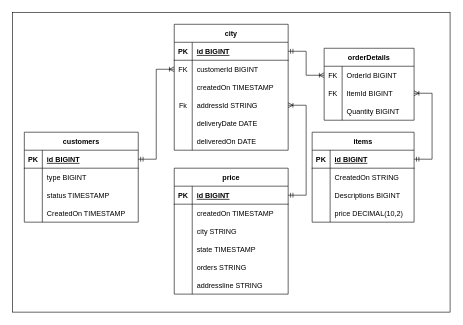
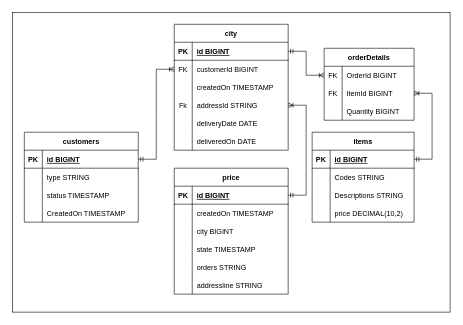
  <mxCell id="0" />
  <mxCell id="1" parent="0" />
  <mxCell id="2" value="" style="whiteSpace=wrap;html=1;" parent="1" vertex="1"><mxGeometry x="20" y="20" width="730" height="500" as="geometry" /></mxCell>
  <mxCell id="3" value="price" style="shape=table;startSize=30;container=1;collapsible=1;childLayout=tableLayout;fixedRows=1;rowLines=0;fontStyle=1;align=center;resizeLast=1;" parent="1" vertex="1"><mxGeometry x="290" y="280" width="190" height="210" as="geometry" /></mxCell>
  <mxCell id="4" value="" style="shape=tableRow;horizontal=0;startSize=0;swimlaneHead=0;swimlaneBody=0;fillColor=none;collapsible=0;dropTarget=0;points=[[0,0.5],[1,0.5]];portConstraint=eastwest;strokeColor=inherit;top=0;left=0;right=0;bottom=1;" parent="3" vertex="1"><mxGeometry y="30" width="190" height="30" as="geometry" /></mxCell>
  <mxCell id="5" value="PK" style="shape=partialRectangle;overflow=hidden;connectable=0;fillColor=none;strokeColor=inherit;top=0;left=0;bottom=0;right=0;fontStyle=1;" parent="4" vertex="1"><mxGeometry width="30" height="30" as="geometry"><mxRectangle width="30" height="30" as="alternateBounds" /></mxGeometry></mxCell>
  <mxCell id="6" value="id BIGINT " style="shape=partialRectangle;overflow=hidden;connectable=0;fillColor=none;align=left;strokeColor=inherit;top=0;left=0;bottom=0;right=0;spacingLeft=6;fontStyle=5;" parent="4" vertex="1"><mxGeometry x="30" width="160" height="30" as="geometry"><mxRectangle width="160" height="30" as="alternateBounds" /></mxGeometry></mxCell>
  <mxCell id="7" value="" style="shape=tableRow;horizontal=0;startSize=0;swimlaneHead=0;swimlaneBody=0;fillColor=none;collapsible=0;dropTarget=0;points=[[0,0.5],[1,0.5]];portConstraint=eastwest;strokeColor=inherit;top=0;left=0;right=0;bottom=0;" parent="3" vertex="1"><mxGeometry y="60" width="190" height="30" as="geometry" /></mxCell>
  <mxCell id="8" value="" style="shape=partialRectangle;overflow=hidden;connectable=0;fillColor=none;strokeColor=inherit;top=0;left=0;bottom=0;right=0;" parent="7" vertex="1"><mxGeometry width="30" height="30" as="geometry"><mxRectangle width="30" height="30" as="alternateBounds" /></mxGeometry></mxCell>
  <mxCell id="9" value="createdOn TIMESTAMP" style="shape=partialRectangle;overflow=hidden;connectable=0;fillColor=none;align=left;strokeColor=inherit;top=0;left=0;bottom=0;right=0;spacingLeft=6;" parent="7" vertex="1"><mxGeometry x="30" width="160" height="30" as="geometry"><mxRectangle width="160" height="30" as="alternateBounds" /></mxGeometry></mxCell>
  <mxCell id="10" value="" style="shape=tableRow;horizontal=0;startSize=0;swimlaneHead=0;swimlaneBody=0;fillColor=none;collapsible=0;dropTarget=0;points=[[0,0.5],[1,0.5]];portConstraint=eastwest;strokeColor=inherit;top=0;left=0;right=0;bottom=0;" parent="3" vertex="1"><mxGeometry y="90" width="190" height="30" as="geometry" /></mxCell>
  <mxCell id="11" value="" style="shape=partialRectangle;overflow=hidden;connectable=0;fillColor=none;strokeColor=inherit;top=0;left=0;bottom=0;right=0;" parent="10" vertex="1"><mxGeometry width="30" height="30" as="geometry"><mxRectangle width="30" height="30" as="alternateBounds" /></mxGeometry></mxCell>
- <mxCell id="12" value="city STRING" style="shape=partialRectangle;overflow=hidden;connectable=0;fillColor=none;align=left;strokeColor=inherit;top=0;left=0;bottom=0;right=0;spacingLeft=6;" parent="10" vertex="1"><mxGeometry x="30" width="160" height="30" as="geometry"><mxRectangle width="160" height="30" as="alternateBounds" /></mxGeometry></mxCell>
+ <mxCell id="12" value="city BIGINT" style="shape=partialRectangle;overflow=hidden;connectable=0;fillColor=none;align=left;strokeColor=inherit;top=0;left=0;bottom=0;right=0;spacingLeft=6;" parent="10" vertex="1"><mxGeometry x="30" width="160" height="30" as="geometry"><mxRectangle width="160" height="30" as="alternateBounds" /></mxGeometry></mxCell>
  <mxCell id="13" value="" style="shape=tableRow;horizontal=0;startSize=0;swimlaneHead=0;swimlaneBody=0;fillColor=none;collapsible=0;dropTarget=0;points=[[0,0.5],[1,0.5]];portConstraint=eastwest;strokeColor=inherit;top=0;left=0;right=0;bottom=0;" parent="3" vertex="1"><mxGeometry y="120" width="190" height="30" as="geometry" /></mxCell>
  <mxCell id="14" value="" style="shape=partialRectangle;overflow=hidden;connectable=0;fillColor=none;strokeColor=inherit;top=0;left=0;bottom=0;right=0;" parent="13" vertex="1"><mxGeometry width="30" height="30" as="geometry"><mxRectangle width="30" height="30" as="alternateBounds" /></mxGeometry></mxCell>
  <mxCell id="15" value="state TIMESTAMP" style="shape=partialRectangle;overflow=hidden;connectable=0;fillColor=none;align=left;strokeColor=inherit;top=0;left=0;bottom=0;right=0;spacingLeft=6;" parent="13" vertex="1"><mxGeometry x="30" width="160" height="30" as="geometry"><mxRectangle width="160" height="30" as="alternateBounds" /></mxGeometry></mxCell>
  <mxCell id="16" value="" style="shape=tableRow;horizontal=0;startSize=0;swimlaneHead=0;swimlaneBody=0;fillColor=none;collapsible=0;dropTarget=0;points=[[0,0.5],[1,0.5]];portConstraint=eastwest;strokeColor=inherit;top=0;left=0;right=0;bottom=0;" parent="3" vertex="1"><mxGeometry y="150" width="190" height="30" as="geometry" /></mxCell>
  <mxCell id="17" value="" style="shape=partialRectangle;overflow=hidden;connectable=0;fillColor=none;strokeColor=inherit;top=0;left=0;bottom=0;right=0;" parent="16" vertex="1"><mxGeometry width="30" height="30" as="geometry"><mxRectangle width="30" height="30" as="alternateBounds" /></mxGeometry></mxCell>
  <mxCell id="18" value="orders STRING" style="shape=partialRectangle;overflow=hidden;connectable=0;fillColor=none;align=left;strokeColor=inherit;top=0;left=0;bottom=0;right=0;spacingLeft=6;" parent="16" vertex="1"><mxGeometry x="30" width="160" height="30" as="geometry"><mxRectangle width="160" height="30" as="alternateBounds" /></mxGeometry></mxCell>
  <mxCell id="19" value="" style="shape=tableRow;horizontal=0;startSize=0;swimlaneHead=0;swimlaneBody=0;fillColor=none;collapsible=0;dropTarget=0;points=[[0,0.5],[1,0.5]];portConstraint=eastwest;strokeColor=inherit;top=0;left=0;right=0;bottom=0;" parent="3" vertex="1"><mxGeometry y="180" width="190" height="30" as="geometry" /></mxCell>
  <mxCell id="20" value="" style="shape=partialRectangle;overflow=hidden;connectable=0;fillColor=none;strokeColor=inherit;top=0;left=0;bottom=0;right=0;" parent="19" vertex="1"><mxGeometry width="30" height="30" as="geometry"><mxRectangle width="30" height="30" as="alternateBounds" /></mxGeometry></mxCell>
  <mxCell id="21" value="addressline STRING" style="shape=partialRectangle;overflow=hidden;connectable=0;fillColor=none;align=left;strokeColor=inherit;top=0;left=0;bottom=0;right=0;spacingLeft=6;" parent="19" vertex="1"><mxGeometry x="30" width="160" height="30" as="geometry"><mxRectangle width="160" height="30" as="alternateBounds" /></mxGeometry></mxCell>
  <mxCell id="22" value="customers" style="shape=table;startSize=30;container=1;collapsible=1;childLayout=tableLayout;fixedRows=1;rowLines=0;fontStyle=1;align=center;resizeLast=1;" parent="1" vertex="1"><mxGeometry x="40" y="220" width="190" height="150" as="geometry" /></mxCell>
  <mxCell id="23" value="" style="shape=tableRow;horizontal=0;startSize=0;swimlaneHead=0;swimlaneBody=0;fillColor=none;collapsible=0;dropTarget=0;points=[[0,0.5],[1,0.5]];portConstraint=eastwest;strokeColor=inherit;top=0;left=0;right=0;bottom=1;" parent="22" vertex="1"><mxGeometry y="30" width="190" height="30" as="geometry" /></mxCell>
  <mxCell id="24" value="PK" style="shape=partialRectangle;overflow=hidden;connectable=0;fillColor=none;strokeColor=inherit;top=0;left=0;bottom=0;right=0;fontStyle=1;" parent="23" vertex="1"><mxGeometry width="30" height="30" as="geometry"><mxRectangle width="30" height="30" as="alternateBounds" /></mxGeometry></mxCell>
  <mxCell id="25" value="id BIGINT " style="shape=partialRectangle;overflow=hidden;connectable=0;fillColor=none;align=left;strokeColor=inherit;top=0;left=0;bottom=0;right=0;spacingLeft=6;fontStyle=5;" parent="23" vertex="1"><mxGeometry x="30" width="160" height="30" as="geometry"><mxRectangle width="160" height="30" as="alternateBounds" /></mxGeometry></mxCell>
  <mxCell id="26" value="" style="shape=tableRow;horizontal=0;startSize=0;swimlaneHead=0;swimlaneBody=0;fillColor=none;collapsible=0;dropTarget=0;points=[[0,0.5],[1,0.5]];portConstraint=eastwest;strokeColor=inherit;top=0;left=0;right=0;bottom=0;" parent="22" vertex="1"><mxGeometry y="60" width="190" height="30" as="geometry" /></mxCell>
  <mxCell id="27" value="" style="shape=partialRectangle;overflow=hidden;connectable=0;fillColor=none;strokeColor=inherit;top=0;left=0;bottom=0;right=0;" parent="26" vertex="1"><mxGeometry width="30" height="30" as="geometry"><mxRectangle width="30" height="30" as="alternateBounds" /></mxGeometry></mxCell>
- <mxCell id="28" value="type BIGINT" style="shape=partialRectangle;overflow=hidden;connectable=0;fillColor=none;align=left;strokeColor=inherit;top=0;left=0;bottom=0;right=0;spacingLeft=6;" parent="26" vertex="1"><mxGeometry x="30" width="160" height="30" as="geometry"><mxRectangle width="160" height="30" as="alternateBounds" /></mxGeometry></mxCell>
+ <mxCell id="28" value="type STRING" style="shape=partialRectangle;overflow=hidden;connectable=0;fillColor=none;align=left;strokeColor=inherit;top=0;left=0;bottom=0;right=0;spacingLeft=6;" parent="26" vertex="1"><mxGeometry x="30" width="160" height="30" as="geometry"><mxRectangle width="160" height="30" as="alternateBounds" /></mxGeometry></mxCell>
  <mxCell id="29" value="" style="shape=tableRow;horizontal=0;startSize=0;swimlaneHead=0;swimlaneBody=0;fillColor=none;collapsible=0;dropTarget=0;points=[[0,0.5],[1,0.5]];portConstraint=eastwest;strokeColor=inherit;top=0;left=0;right=0;bottom=0;" parent="22" vertex="1"><mxGeometry y="90" width="190" height="30" as="geometry" /></mxCell>
  <mxCell id="30" value="" style="shape=partialRectangle;overflow=hidden;connectable=0;fillColor=none;strokeColor=inherit;top=0;left=0;bottom=0;right=0;" parent="29" vertex="1"><mxGeometry width="30" height="30" as="geometry"><mxRectangle width="30" height="30" as="alternateBounds" /></mxGeometry></mxCell>
  <mxCell id="31" value="status TIMESTAMP" style="shape=partialRectangle;overflow=hidden;connectable=0;fillColor=none;align=left;strokeColor=inherit;top=0;left=0;bottom=0;right=0;spacingLeft=6;" parent="29" vertex="1"><mxGeometry x="30" width="160" height="30" as="geometry"><mxRectangle width="160" height="30" as="alternateBounds" /></mxGeometry></mxCell>
  <mxCell id="32" value="" style="shape=tableRow;horizontal=0;startSize=0;swimlaneHead=0;swimlaneBody=0;fillColor=none;collapsible=0;dropTarget=0;points=[[0,0.5],[1,0.5]];portConstraint=eastwest;strokeColor=inherit;top=0;left=0;right=0;bottom=0;" parent="22" vertex="1"><mxGeometry y="120" width="190" height="30" as="geometry" /></mxCell>
  <mxCell id="33" value="" style="shape=partialRectangle;overflow=hidden;connectable=0;fillColor=none;strokeColor=inherit;top=0;left=0;bottom=0;right=0;" parent="32" vertex="1"><mxGeometry width="30" height="30" as="geometry"><mxRectangle width="30" height="30" as="alternateBounds" /></mxGeometry></mxCell>
  <mxCell id="34" value="CreatedOn TIMESTAMP" style="shape=partialRectangle;overflow=hidden;connectable=0;fillColor=none;align=left;strokeColor=inherit;top=0;left=0;bottom=0;right=0;spacingLeft=6;" parent="32" vertex="1"><mxGeometry x="30" width="160" height="30" as="geometry"><mxRectangle width="160" height="30" as="alternateBounds" /></mxGeometry></mxCell>
  <mxCell id="35" value="items" style="shape=table;startSize=30;container=1;collapsible=1;childLayout=tableLayout;fixedRows=1;rowLines=0;fontStyle=1;align=center;resizeLast=1;" parent="1" vertex="1"><mxGeometry x="520" y="220" width="170" height="150" as="geometry" /></mxCell>
  <mxCell id="36" value="" style="shape=tableRow;horizontal=0;startSize=0;swimlaneHead=0;swimlaneBody=0;fillColor=none;collapsible=0;dropTarget=0;points=[[0,0.5],[1,0.5]];portConstraint=eastwest;strokeColor=inherit;top=0;left=0;right=0;bottom=1;" parent="35" vertex="1"><mxGeometry y="30" width="170" height="30" as="geometry" /></mxCell>
  <mxCell id="37" value="PK" style="shape=partialRectangle;overflow=hidden;connectable=0;fillColor=none;strokeColor=inherit;top=0;left=0;bottom=0;right=0;fontStyle=1;" parent="36" vertex="1"><mxGeometry width="30" height="30" as="geometry"><mxRectangle width="30" height="30" as="alternateBounds" /></mxGeometry></mxCell>
  <mxCell id="38" value="id BIGINT " style="shape=partialRectangle;overflow=hidden;connectable=0;fillColor=none;align=left;strokeColor=inherit;top=0;left=0;bottom=0;right=0;spacingLeft=6;fontStyle=5;" parent="36" vertex="1"><mxGeometry x="30" width="140" height="30" as="geometry"><mxRectangle width="140" height="30" as="alternateBounds" /></mxGeometry></mxCell>
  <mxCell id="39" value="" style="shape=tableRow;horizontal=0;startSize=0;swimlaneHead=0;swimlaneBody=0;fillColor=none;collapsible=0;dropTarget=0;points=[[0,0.5],[1,0.5]];portConstraint=eastwest;strokeColor=inherit;top=0;left=0;right=0;bottom=0;" parent="35" vertex="1"><mxGeometry y="60" width="170" height="30" as="geometry" /></mxCell>
  <mxCell id="40" value="" style="shape=partialRectangle;overflow=hidden;connectable=0;fillColor=none;strokeColor=inherit;top=0;left=0;bottom=0;right=0;" parent="39" vertex="1"><mxGeometry width="30" height="30" as="geometry"><mxRectangle width="30" height="30" as="alternateBounds" /></mxGeometry></mxCell>
- <mxCell id="41" value="CreatedOn STRING" style="shape=partialRectangle;overflow=hidden;connectable=0;fillColor=none;align=left;strokeColor=inherit;top=0;left=0;bottom=0;right=0;spacingLeft=6;" parent="39" vertex="1"><mxGeometry x="30" width="140" height="30" as="geometry"><mxRectangle width="140" height="30" as="alternateBounds" /></mxGeometry></mxCell>
+ <mxCell id="41" value="Codes STRING" style="shape=partialRectangle;overflow=hidden;connectable=0;fillColor=none;align=left;strokeColor=inherit;top=0;left=0;bottom=0;right=0;spacingLeft=6;" parent="39" vertex="1"><mxGeometry x="30" width="140" height="30" as="geometry"><mxRectangle width="140" height="30" as="alternateBounds" /></mxGeometry></mxCell>
  <mxCell id="42" value="" style="shape=tableRow;horizontal=0;startSize=0;swimlaneHead=0;swimlaneBody=0;fillColor=none;collapsible=0;dropTarget=0;points=[[0,0.5],[1,0.5]];portConstraint=eastwest;strokeColor=inherit;top=0;left=0;right=0;bottom=0;" parent="35" vertex="1"><mxGeometry y="90" width="170" height="30" as="geometry" /></mxCell>
  <mxCell id="43" value="" style="shape=partialRectangle;overflow=hidden;connectable=0;fillColor=none;strokeColor=inherit;top=0;left=0;bottom=0;right=0;" parent="42" vertex="1"><mxGeometry width="30" height="30" as="geometry"><mxRectangle width="30" height="30" as="alternateBounds" /></mxGeometry></mxCell>
- <mxCell id="44" value="Descriptions BIGINT" style="shape=partialRectangle;overflow=hidden;connectable=0;fillColor=none;align=left;strokeColor=inherit;top=0;left=0;bottom=0;right=0;spacingLeft=6;" parent="42" vertex="1"><mxGeometry x="30" width="140" height="30" as="geometry"><mxRectangle width="140" height="30" as="alternateBounds" /></mxGeometry></mxCell>
+ <mxCell id="44" value="Descriptions STRING" style="shape=partialRectangle;overflow=hidden;connectable=0;fillColor=none;align=left;strokeColor=inherit;top=0;left=0;bottom=0;right=0;spacingLeft=6;" parent="42" vertex="1"><mxGeometry x="30" width="140" height="30" as="geometry"><mxRectangle width="140" height="30" as="alternateBounds" /></mxGeometry></mxCell>
  <mxCell id="45" value="" style="shape=tableRow;horizontal=0;startSize=0;swimlaneHead=0;swimlaneBody=0;fillColor=none;collapsible=0;dropTarget=0;points=[[0,0.5],[1,0.5]];portConstraint=eastwest;strokeColor=inherit;top=0;left=0;right=0;bottom=0;" parent="35" vertex="1"><mxGeometry y="120" width="170" height="30" as="geometry" /></mxCell>
  <mxCell id="46" value="" style="shape=partialRectangle;overflow=hidden;connectable=0;fillColor=none;strokeColor=inherit;top=0;left=0;bottom=0;right=0;" parent="45" vertex="1"><mxGeometry width="30" height="30" as="geometry"><mxRectangle width="30" height="30" as="alternateBounds" /></mxGeometry></mxCell>
  <mxCell id="47" value="price DECIMAL(10,2)" style="shape=partialRectangle;overflow=hidden;connectable=0;fillColor=none;align=left;strokeColor=inherit;top=0;left=0;bottom=0;right=0;spacingLeft=6;" parent="45" vertex="1"><mxGeometry x="30" width="140" height="30" as="geometry"><mxRectangle width="140" height="30" as="alternateBounds" /></mxGeometry></mxCell>
  <mxCell id="48" value="city" style="shape=table;startSize=30;container=1;collapsible=1;childLayout=tableLayout;fixedRows=1;rowLines=0;fontStyle=1;align=center;resizeLast=1;" parent="1" vertex="1"><mxGeometry x="290" y="40" width="190" height="210" as="geometry" /></mxCell>
  <mxCell id="49" value="" style="shape=tableRow;horizontal=0;startSize=0;swimlaneHead=0;swimlaneBody=0;fillColor=none;collapsible=0;dropTarget=0;points=[[0,0.5],[1,0.5]];portConstraint=eastwest;strokeColor=inherit;top=0;left=0;right=0;bottom=1;" parent="48" vertex="1"><mxGeometry y="30" width="190" height="30" as="geometry" /></mxCell>
  <mxCell id="50" value="PK" style="shape=partialRectangle;overflow=hidden;connectable=0;fillColor=none;strokeColor=inherit;top=0;left=0;bottom=0;right=0;fontStyle=1;" parent="49" vertex="1"><mxGeometry width="30" height="30" as="geometry"><mxRectangle width="30" height="30" as="alternateBounds" /></mxGeometry></mxCell>
  <mxCell id="51" value="id BIGINT " style="shape=partialRectangle;overflow=hidden;connectable=0;fillColor=none;align=left;strokeColor=inherit;top=0;left=0;bottom=0;right=0;spacingLeft=6;fontStyle=5;" parent="49" vertex="1"><mxGeometry x="30" width="160" height="30" as="geometry"><mxRectangle width="160" height="30" as="alternateBounds" /></mxGeometry></mxCell>
  <mxCell id="52" value="" style="shape=tableRow;horizontal=0;startSize=0;swimlaneHead=0;swimlaneBody=0;fillColor=none;collapsible=0;dropTarget=0;points=[[0,0.5],[1,0.5]];portConstraint=eastwest;strokeColor=inherit;top=0;left=0;right=0;bottom=0;" parent="48" vertex="1"><mxGeometry y="60" width="190" height="30" as="geometry" /></mxCell>
  <mxCell id="53" value="FK" style="shape=partialRectangle;overflow=hidden;connectable=0;fillColor=none;strokeColor=inherit;top=0;left=0;bottom=0;right=0;" parent="52" vertex="1"><mxGeometry width="30" height="30" as="geometry"><mxRectangle width="30" height="30" as="alternateBounds" /></mxGeometry></mxCell>
  <mxCell id="54" value="customerId BIGINT" style="shape=partialRectangle;overflow=hidden;connectable=0;fillColor=none;align=left;strokeColor=inherit;top=0;left=0;bottom=0;right=0;spacingLeft=6;" parent="52" vertex="1"><mxGeometry x="30" width="160" height="30" as="geometry"><mxRectangle width="160" height="30" as="alternateBounds" /></mxGeometry></mxCell>
  <mxCell id="55" value="" style="shape=tableRow;horizontal=0;startSize=0;swimlaneHead=0;swimlaneBody=0;fillColor=none;collapsible=0;dropTarget=0;points=[[0,0.5],[1,0.5]];portConstraint=eastwest;strokeColor=inherit;top=0;left=0;right=0;bottom=0;" parent="48" vertex="1"><mxGeometry y="90" width="190" height="30" as="geometry" /></mxCell>
  <mxCell id="56" value="" style="shape=partialRectangle;overflow=hidden;connectable=0;fillColor=none;strokeColor=inherit;top=0;left=0;bottom=0;right=0;" parent="55" vertex="1"><mxGeometry width="30" height="30" as="geometry"><mxRectangle width="30" height="30" as="alternateBounds" /></mxGeometry></mxCell>
  <mxCell id="57" value="createdOn TIMESTAMP" style="shape=partialRectangle;overflow=hidden;connectable=0;fillColor=none;align=left;strokeColor=inherit;top=0;left=0;bottom=0;right=0;spacingLeft=6;" parent="55" vertex="1"><mxGeometry x="30" width="160" height="30" as="geometry"><mxRectangle width="160" height="30" as="alternateBounds" /></mxGeometry></mxCell>
  <mxCell id="58" value="" style="shape=tableRow;horizontal=0;startSize=0;swimlaneHead=0;swimlaneBody=0;fillColor=none;collapsible=0;dropTarget=0;points=[[0,0.5],[1,0.5]];portConstraint=eastwest;strokeColor=inherit;top=0;left=0;right=0;bottom=0;" parent="48" vertex="1"><mxGeometry y="120" width="190" height="30" as="geometry" /></mxCell>
  <mxCell id="59" value="Fk" style="shape=partialRectangle;overflow=hidden;connectable=0;fillColor=none;strokeColor=inherit;top=0;left=0;bottom=0;right=0;" parent="58" vertex="1"><mxGeometry width="30" height="30" as="geometry"><mxRectangle width="30" height="30" as="alternateBounds" /></mxGeometry></mxCell>
  <mxCell id="60" value="addressId STRING" style="shape=partialRectangle;overflow=hidden;connectable=0;fillColor=none;align=left;strokeColor=inherit;top=0;left=0;bottom=0;right=0;spacingLeft=6;" parent="58" vertex="1"><mxGeometry x="30" width="160" height="30" as="geometry"><mxRectangle width="160" height="30" as="alternateBounds" /></mxGeometry></mxCell>
  <mxCell id="61" value="" style="shape=tableRow;horizontal=0;startSize=0;swimlaneHead=0;swimlaneBody=0;fillColor=none;collapsible=0;dropTarget=0;points=[[0,0.5],[1,0.5]];portConstraint=eastwest;strokeColor=inherit;top=0;left=0;right=0;bottom=0;" parent="48" vertex="1"><mxGeometry y="150" width="190" height="30" as="geometry" /></mxCell>
  <mxCell id="62" value="" style="shape=partialRectangle;overflow=hidden;connectable=0;fillColor=none;strokeColor=inherit;top=0;left=0;bottom=0;right=0;" parent="61" vertex="1"><mxGeometry width="30" height="30" as="geometry"><mxRectangle width="30" height="30" as="alternateBounds" /></mxGeometry></mxCell>
  <mxCell id="63" value="deliveryDate DATE" style="shape=partialRectangle;overflow=hidden;connectable=0;fillColor=none;align=left;strokeColor=inherit;top=0;left=0;bottom=0;right=0;spacingLeft=6;" parent="61" vertex="1"><mxGeometry x="30" width="160" height="30" as="geometry"><mxRectangle width="160" height="30" as="alternateBounds" /></mxGeometry></mxCell>
  <mxCell id="64" value="" style="shape=tableRow;horizontal=0;startSize=0;swimlaneHead=0;swimlaneBody=0;fillColor=none;collapsible=0;dropTarget=0;points=[[0,0.5],[1,0.5]];portConstraint=eastwest;strokeColor=inherit;top=0;left=0;right=0;bottom=0;" parent="48" vertex="1"><mxGeometry y="180" width="190" height="30" as="geometry" /></mxCell>
  <mxCell id="65" value="" style="shape=partialRectangle;overflow=hidden;connectable=0;fillColor=none;strokeColor=inherit;top=0;left=0;bottom=0;right=0;" parent="64" vertex="1"><mxGeometry width="30" height="30" as="geometry"><mxRectangle width="30" height="30" as="alternateBounds" /></mxGeometry></mxCell>
  <mxCell id="66" value="deliveredOn DATE" style="shape=partialRectangle;overflow=hidden;connectable=0;fillColor=none;align=left;strokeColor=inherit;top=0;left=0;bottom=0;right=0;spacingLeft=6;" parent="64" vertex="1"><mxGeometry x="30" width="160" height="30" as="geometry"><mxRectangle width="160" height="30" as="alternateBounds" /></mxGeometry></mxCell>
  <mxCell id="67" value="orderDetails" style="shape=table;startSize=30;container=1;collapsible=1;childLayout=tableLayout;fixedRows=1;rowLines=0;fontStyle=1;align=center;resizeLast=1;" parent="1" vertex="1"><mxGeometry x="540" y="80" width="150" height="120" as="geometry" /></mxCell>
  <mxCell id="68" value="" style="shape=tableRow;horizontal=0;startSize=0;swimlaneHead=0;swimlaneBody=0;fillColor=none;collapsible=0;dropTarget=0;points=[[0,0.5],[1,0.5]];portConstraint=eastwest;strokeColor=inherit;top=0;left=0;right=0;bottom=0;" parent="67" vertex="1"><mxGeometry y="30" width="150" height="30" as="geometry" /></mxCell>
  <mxCell id="69" value="FK" style="shape=partialRectangle;overflow=hidden;connectable=0;fillColor=none;strokeColor=inherit;top=0;left=0;bottom=0;right=0;" parent="68" vertex="1"><mxGeometry width="30" height="30" as="geometry"><mxRectangle width="30" height="30" as="alternateBounds" /></mxGeometry></mxCell>
  <mxCell id="70" value="OrderId BIGINT" style="shape=partialRectangle;overflow=hidden;connectable=0;fillColor=none;align=left;strokeColor=inherit;top=0;left=0;bottom=0;right=0;spacingLeft=6;" parent="68" vertex="1"><mxGeometry x="30" width="120" height="30" as="geometry"><mxRectangle width="120" height="30" as="alternateBounds" /></mxGeometry></mxCell>
  <mxCell id="71" value="" style="shape=tableRow;horizontal=0;startSize=0;swimlaneHead=0;swimlaneBody=0;fillColor=none;collapsible=0;dropTarget=0;points=[[0,0.5],[1,0.5]];portConstraint=eastwest;strokeColor=inherit;top=0;left=0;right=0;bottom=0;" parent="67" vertex="1"><mxGeometry y="60" width="150" height="30" as="geometry" /></mxCell>
  <mxCell id="72" value="FK" style="shape=partialRectangle;overflow=hidden;connectable=0;fillColor=none;strokeColor=inherit;top=0;left=0;bottom=0;right=0;" parent="71" vertex="1"><mxGeometry width="30" height="30" as="geometry"><mxRectangle width="30" height="30" as="alternateBounds" /></mxGeometry></mxCell>
  <mxCell id="73" value="ItemId BIGINT" style="shape=partialRectangle;overflow=hidden;connectable=0;fillColor=none;align=left;strokeColor=inherit;top=0;left=0;bottom=0;right=0;spacingLeft=6;" parent="71" vertex="1"><mxGeometry x="30" width="120" height="30" as="geometry"><mxRectangle width="120" height="30" as="alternateBounds" /></mxGeometry></mxCell>
  <mxCell id="74" value="" style="shape=tableRow;horizontal=0;startSize=0;swimlaneHead=0;swimlaneBody=0;fillColor=none;collapsible=0;dropTarget=0;points=[[0,0.5],[1,0.5]];portConstraint=eastwest;strokeColor=inherit;top=0;left=0;right=0;bottom=0;" parent="67" vertex="1"><mxGeometry y="90" width="150" height="30" as="geometry" /></mxCell>
  <mxCell id="75" value="" style="shape=partialRectangle;overflow=hidden;connectable=0;fillColor=none;strokeColor=inherit;top=0;left=0;bottom=0;right=0;" parent="74" vertex="1"><mxGeometry width="30" height="30" as="geometry"><mxRectangle width="30" height="30" as="alternateBounds" /></mxGeometry></mxCell>
  <mxCell id="76" value="Quantity BIGINT" style="shape=partialRectangle;overflow=hidden;connectable=0;fillColor=none;align=left;strokeColor=inherit;top=0;left=0;bottom=0;right=0;spacingLeft=6;" parent="74" vertex="1"><mxGeometry x="30" width="120" height="30" as="geometry"><mxRectangle width="120" height="30" as="alternateBounds" /></mxGeometry></mxCell>
  <mxCell id="77" value="" style="edgeStyle=entityRelationEdgeStyle;fontSize=12;html=1;endArrow=ERoneToMany;startArrow=ERmandOne;rounded=0;endFill=0;" parent="1" source="23" target="52" edge="1"><mxGeometry width="100" height="100" relative="1" as="geometry"><mxPoint x="350" y="290" as="sourcePoint" /><mxPoint x="450" y="190" as="targetPoint" /></mxGeometry></mxCell>
  <mxCell id="78" value="" style="fontSize=12;html=1;endArrow=ERoneToMany;startArrow=ERmandOne;rounded=0;movable=1;resizable=1;rotatable=1;deletable=1;editable=1;locked=0;connectable=1;edgeStyle=entityRelationEdgeStyle;endFill=0;" parent="1" source="4" target="58" edge="1"><mxGeometry width="100" height="100" relative="1" as="geometry"><mxPoint x="260" y="345" as="sourcePoint" /><mxPoint x="190" y="200" as="targetPoint" /><Array as="points"><mxPoint x="190" y="280" /></Array></mxGeometry></mxCell>
  <mxCell id="79" value="" style="edgeStyle=entityRelationEdgeStyle;fontSize=12;html=1;endArrow=ERoneToMany;startArrow=ERmandOne;rounded=0;" parent="1" source="49" target="68" edge="1"><mxGeometry width="100" height="100" relative="1" as="geometry"><mxPoint x="370" y="260" as="sourcePoint" /><mxPoint x="470" y="160" as="targetPoint" /></mxGeometry></mxCell>
  <mxCell id="80" value="" style="edgeStyle=entityRelationEdgeStyle;fontSize=12;html=1;endArrow=ERoneToMany;startArrow=ERmandOne;rounded=0;hachureGap=4;strokeColor=default;align=center;verticalAlign=middle;fontFamily=Architects Daughter;fontSource=https%3A%2F%2Ffonts.googleapis.com%2Fcss%3Ffamily%3DArchitects%2BDaughter;fontColor=default;labelBackgroundColor=default;" edge="1" parent="1" source="36" target="71"><mxGeometry width="100" height="100" relative="1" as="geometry"><mxPoint x="420" y="240" as="sourcePoint" /><mxPoint x="520" y="140" as="targetPoint" /></mxGeometry></mxCell>
